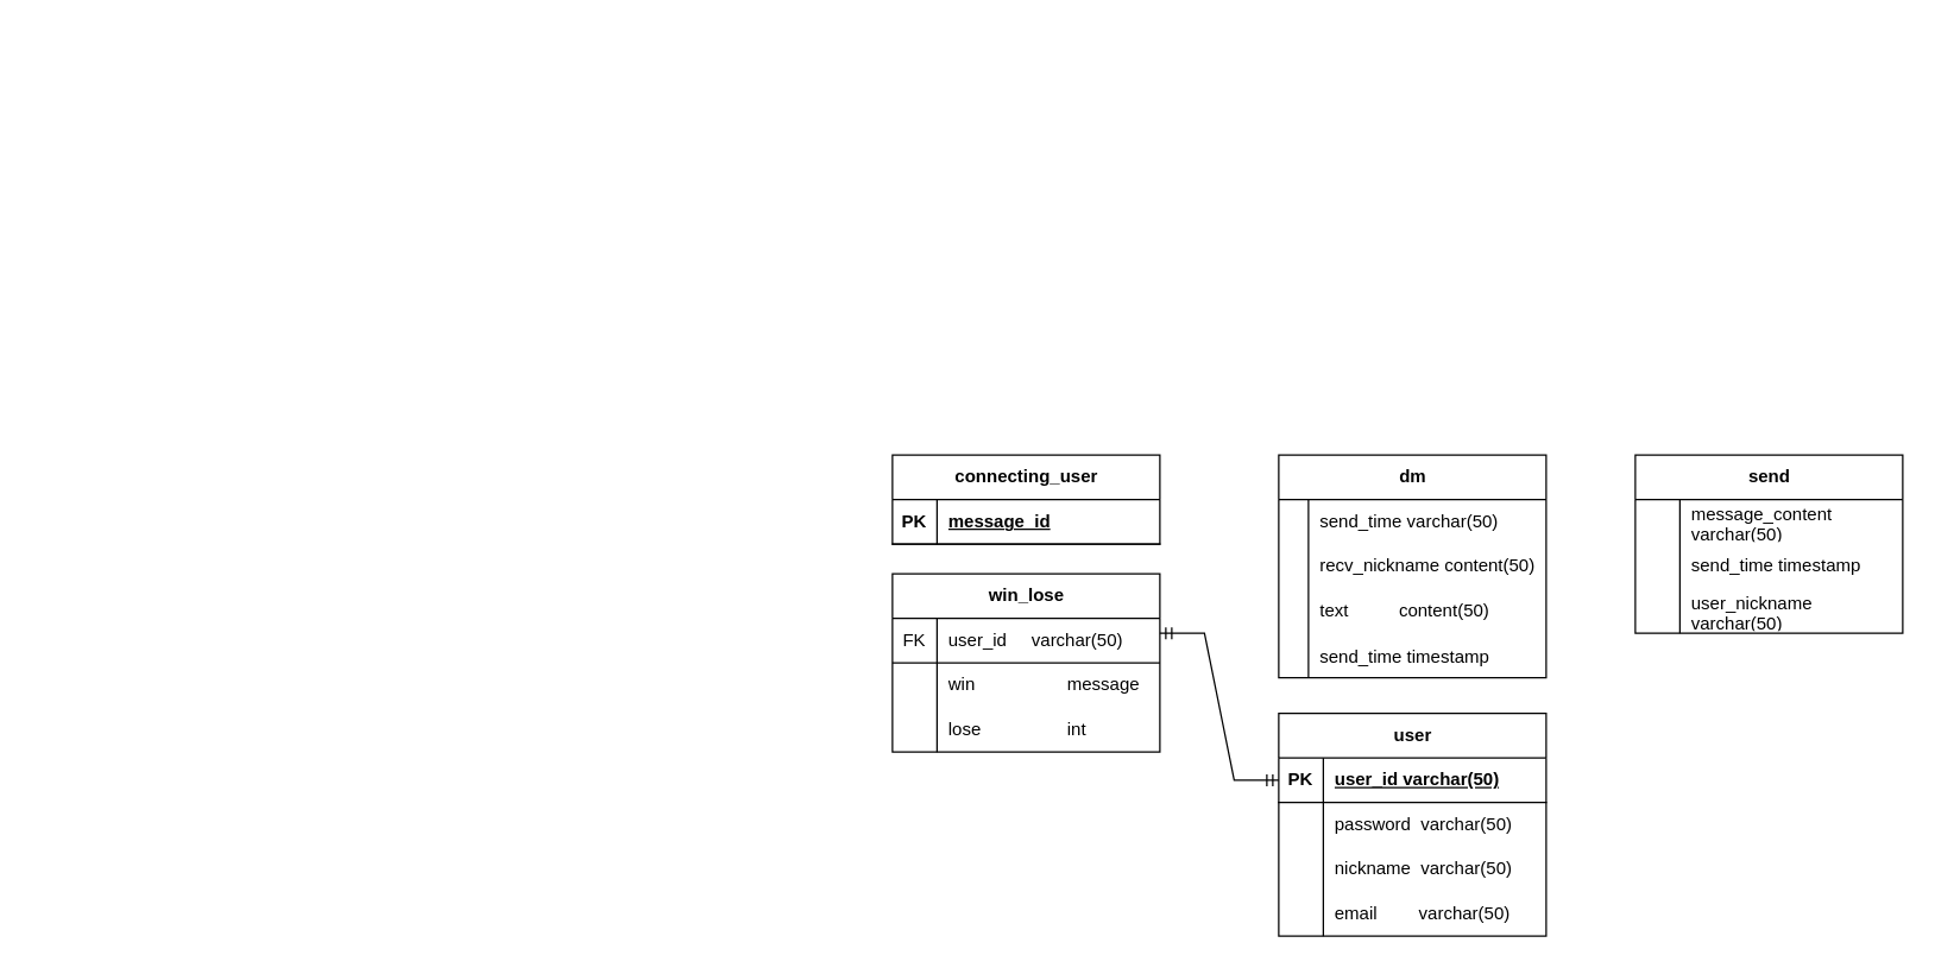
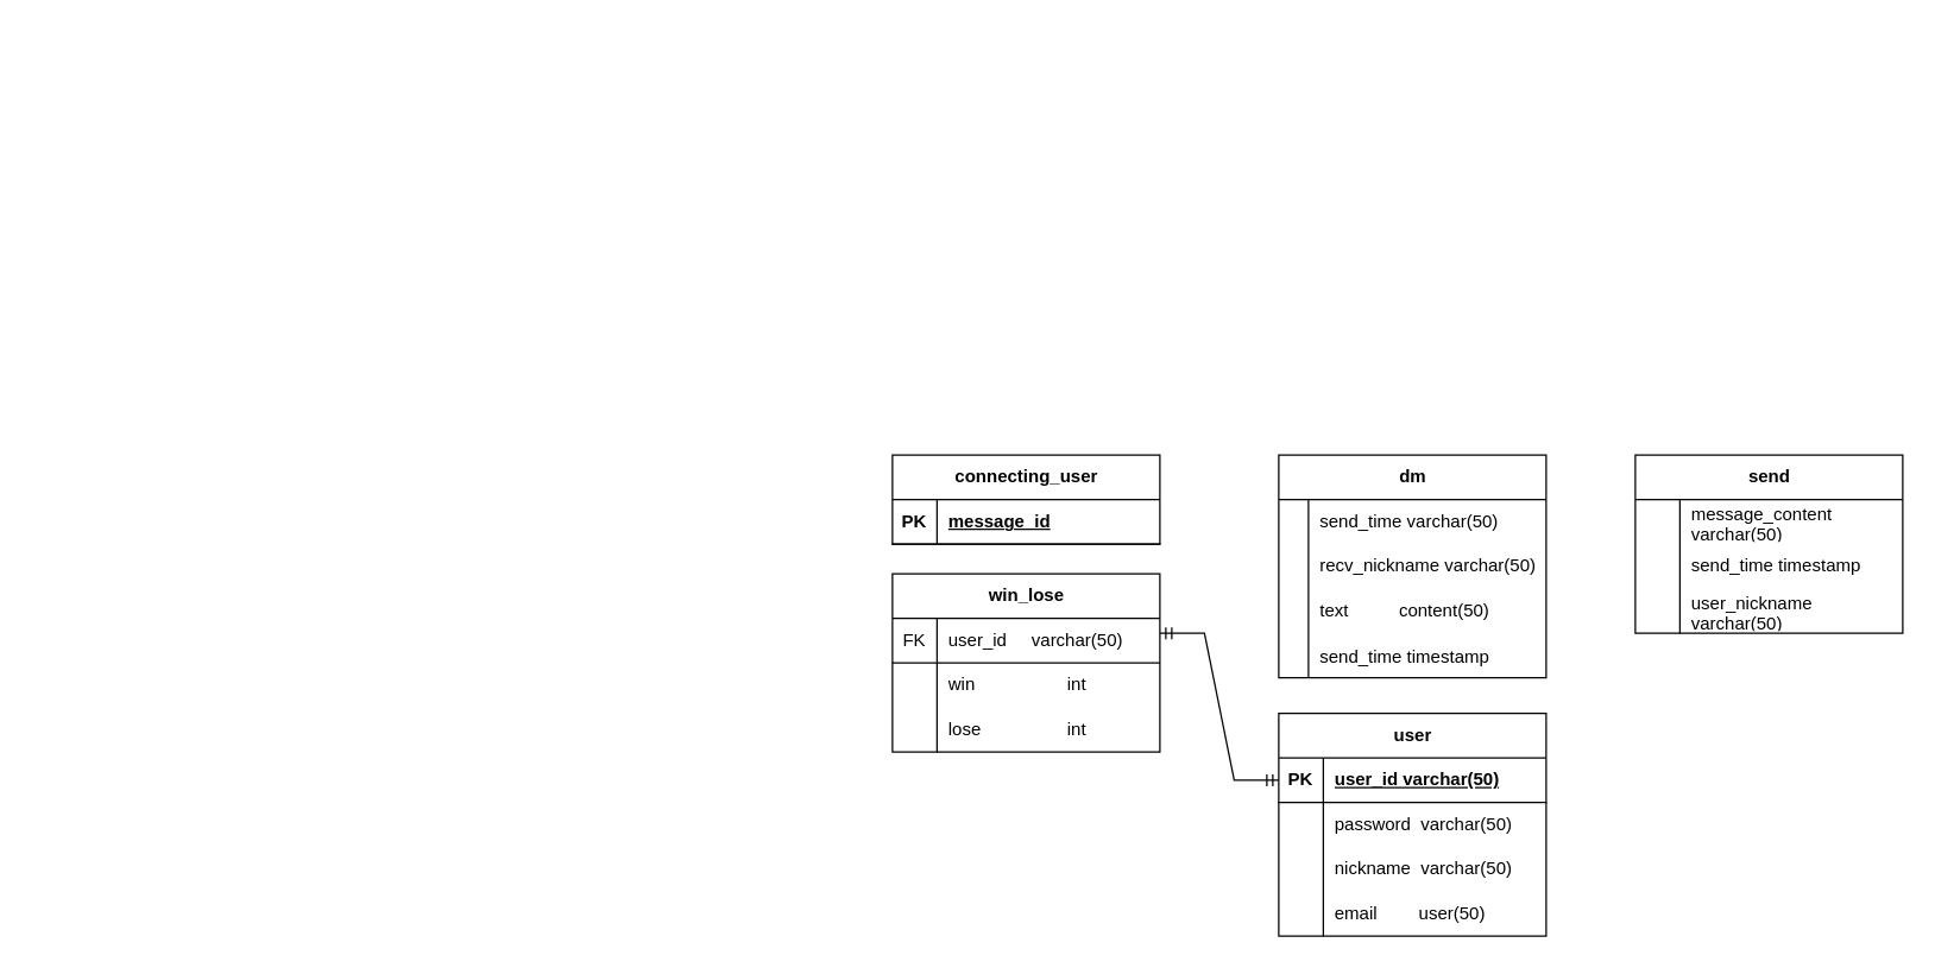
  <mxCell id="0" />
  <mxCell id="1" parent="0" />
  <mxCell id="2" value="user" style="shape=table;startSize=30;container=1;collapsible=1;childLayout=tableLayout;fixedRows=1;rowLines=0;fontStyle=1;align=center;resizeLast=1;html=1;" parent="1" vertex="1"><mxGeometry x="860" y="480" width="180" height="150" as="geometry" /></mxCell>
  <mxCell id="3" value="" style="shape=tableRow;horizontal=0;startSize=0;swimlaneHead=0;swimlaneBody=0;fillColor=none;collapsible=0;dropTarget=0;points=[[0,0.5],[1,0.5]];portConstraint=eastwest;top=0;left=0;right=0;bottom=1;" parent="2" vertex="1"><mxGeometry y="30" width="180" height="30" as="geometry" /></mxCell>
  <mxCell id="4" value="PK" style="shape=partialRectangle;connectable=0;fillColor=none;top=0;left=0;bottom=0;right=0;fontStyle=1;overflow=hidden;whiteSpace=wrap;html=1;" parent="3" vertex="1"><mxGeometry width="30" height="30" as="geometry"><mxRectangle width="30" height="30" as="alternateBounds" /></mxGeometry></mxCell>
  <mxCell id="5" value="user_id varchar(50)" style="shape=partialRectangle;connectable=0;fillColor=none;top=0;left=0;bottom=0;right=0;align=left;spacingLeft=6;fontStyle=5;overflow=hidden;whiteSpace=wrap;html=1;" parent="3" vertex="1"><mxGeometry x="30" width="150" height="30" as="geometry"><mxRectangle width="150" height="30" as="alternateBounds" /></mxGeometry></mxCell>
  <mxCell id="6" value="" style="shape=tableRow;horizontal=0;startSize=0;swimlaneHead=0;swimlaneBody=0;fillColor=none;collapsible=0;dropTarget=0;points=[[0,0.5],[1,0.5]];portConstraint=eastwest;top=0;left=0;right=0;bottom=0;" parent="2" vertex="1"><mxGeometry y="60" width="180" height="30" as="geometry" /></mxCell>
  <mxCell id="7" value="" style="shape=partialRectangle;connectable=0;fillColor=none;top=0;left=0;bottom=0;right=0;editable=1;overflow=hidden;whiteSpace=wrap;html=1;" parent="6" vertex="1"><mxGeometry width="30" height="30" as="geometry"><mxRectangle width="30" height="30" as="alternateBounds" /></mxGeometry></mxCell>
  <mxCell id="8" value="password&amp;nbsp; varchar(50)" style="shape=partialRectangle;connectable=0;fillColor=none;top=0;left=0;bottom=0;right=0;align=left;spacingLeft=6;overflow=hidden;whiteSpace=wrap;html=1;" parent="6" vertex="1"><mxGeometry x="30" width="150" height="30" as="geometry"><mxRectangle width="150" height="30" as="alternateBounds" /></mxGeometry></mxCell>
  <mxCell id="9" value="" style="shape=tableRow;horizontal=0;startSize=0;swimlaneHead=0;swimlaneBody=0;fillColor=none;collapsible=0;dropTarget=0;points=[[0,0.5],[1,0.5]];portConstraint=eastwest;top=0;left=0;right=0;bottom=0;" parent="2" vertex="1"><mxGeometry y="90" width="180" height="30" as="geometry" /></mxCell>
  <mxCell id="10" value="" style="shape=partialRectangle;connectable=0;fillColor=none;top=0;left=0;bottom=0;right=0;editable=1;overflow=hidden;whiteSpace=wrap;html=1;" parent="9" vertex="1"><mxGeometry width="30" height="30" as="geometry"><mxRectangle width="30" height="30" as="alternateBounds" /></mxGeometry></mxCell>
  <mxCell id="11" value="nickname&amp;nbsp; varchar(50)" style="shape=partialRectangle;connectable=0;fillColor=none;top=0;left=0;bottom=0;right=0;align=left;spacingLeft=6;overflow=hidden;whiteSpace=wrap;html=1;" parent="9" vertex="1"><mxGeometry x="30" width="150" height="30" as="geometry"><mxRectangle width="150" height="30" as="alternateBounds" /></mxGeometry></mxCell>
  <mxCell id="12" value="" style="shape=tableRow;horizontal=0;startSize=0;swimlaneHead=0;swimlaneBody=0;fillColor=none;collapsible=0;dropTarget=0;points=[[0,0.5],[1,0.5]];portConstraint=eastwest;top=0;left=0;right=0;bottom=0;" parent="2" vertex="1"><mxGeometry y="120" width="180" height="30" as="geometry" /></mxCell>
  <mxCell id="13" value="" style="shape=partialRectangle;connectable=0;fillColor=none;top=0;left=0;bottom=0;right=0;editable=1;overflow=hidden;whiteSpace=wrap;html=1;" parent="12" vertex="1"><mxGeometry width="30" height="30" as="geometry"><mxRectangle width="30" height="30" as="alternateBounds" /></mxGeometry></mxCell>
- <mxCell id="14" value="email&amp;nbsp;&lt;span style=&quot;white-space: pre;&quot;&gt;&#09;&lt;/span&gt;&amp;nbsp;varchar(50)" style="shape=partialRectangle;connectable=0;fillColor=none;top=0;left=0;bottom=0;right=0;align=left;spacingLeft=6;overflow=hidden;whiteSpace=wrap;html=1;" parent="12" vertex="1"><mxGeometry x="30" width="150" height="30" as="geometry"><mxRectangle width="150" height="30" as="alternateBounds" /></mxGeometry></mxCell>
+ <mxCell id="14" value="email&amp;nbsp;&lt;span style=&quot;white-space: pre;&quot;&gt;&#09;&lt;/span&gt;&amp;nbsp;user(50)" style="shape=partialRectangle;connectable=0;fillColor=none;top=0;left=0;bottom=0;right=0;align=left;spacingLeft=6;overflow=hidden;whiteSpace=wrap;html=1;" parent="12" vertex="1"><mxGeometry x="30" width="150" height="30" as="geometry"><mxRectangle width="150" height="30" as="alternateBounds" /></mxGeometry></mxCell>
  <mxCell id="15" value="dm" style="shape=table;startSize=30;container=1;collapsible=1;childLayout=tableLayout;fixedRows=1;rowLines=0;fontStyle=1;align=center;resizeLast=1;html=1;" vertex="1" parent="1"><mxGeometry x="860" y="306" width="180" height="150" as="geometry" /></mxCell>
  <mxCell id="16" value="" style="shape=tableRow;horizontal=0;startSize=0;swimlaneHead=0;swimlaneBody=0;fillColor=none;collapsible=0;dropTarget=0;points=[[0,0.5],[1,0.5]];portConstraint=eastwest;top=0;left=0;right=0;bottom=0;" vertex="1" parent="15"><mxGeometry y="30" width="180" height="30" as="geometry" /></mxCell>
  <mxCell id="17" value="" style="shape=partialRectangle;connectable=0;fillColor=none;top=0;left=0;bottom=0;right=0;editable=1;overflow=hidden;whiteSpace=wrap;html=1;" vertex="1" parent="16"><mxGeometry width="20" height="30" as="geometry"><mxRectangle width="20" height="30" as="alternateBounds" /></mxGeometry></mxCell>
  <mxCell id="18" value="send_time varchar(50)" style="shape=partialRectangle;connectable=0;fillColor=none;top=0;left=0;bottom=0;right=0;align=left;spacingLeft=6;overflow=hidden;whiteSpace=wrap;html=1;" vertex="1" parent="16"><mxGeometry x="20" width="160" height="30" as="geometry"><mxRectangle width="160" height="30" as="alternateBounds" /></mxGeometry></mxCell>
  <mxCell id="19" value="" style="shape=tableRow;horizontal=0;startSize=0;swimlaneHead=0;swimlaneBody=0;fillColor=none;collapsible=0;dropTarget=0;points=[[0,0.5],[1,0.5]];portConstraint=eastwest;top=0;left=0;right=0;bottom=0;" vertex="1" parent="15"><mxGeometry y="60" width="180" height="30" as="geometry" /></mxCell>
  <mxCell id="20" value="" style="shape=partialRectangle;connectable=0;fillColor=none;top=0;left=0;bottom=0;right=0;editable=1;overflow=hidden;whiteSpace=wrap;html=1;" vertex="1" parent="19"><mxGeometry width="20" height="30" as="geometry"><mxRectangle width="20" height="30" as="alternateBounds" /></mxGeometry></mxCell>
- <mxCell id="21" value="recv_nickname content(50)" style="shape=partialRectangle;connectable=0;fillColor=none;top=0;left=0;bottom=0;right=0;align=left;spacingLeft=6;overflow=hidden;whiteSpace=wrap;html=1;" vertex="1" parent="19"><mxGeometry x="20" width="160" height="30" as="geometry"><mxRectangle width="160" height="30" as="alternateBounds" /></mxGeometry></mxCell>
+ <mxCell id="21" value="recv_nickname varchar(50)" style="shape=partialRectangle;connectable=0;fillColor=none;top=0;left=0;bottom=0;right=0;align=left;spacingLeft=6;overflow=hidden;whiteSpace=wrap;html=1;" vertex="1" parent="19"><mxGeometry x="20" width="160" height="30" as="geometry"><mxRectangle width="160" height="30" as="alternateBounds" /></mxGeometry></mxCell>
  <mxCell id="22" value="" style="shape=tableRow;horizontal=0;startSize=0;swimlaneHead=0;swimlaneBody=0;fillColor=none;collapsible=0;dropTarget=0;points=[[0,0.5],[1,0.5]];portConstraint=eastwest;top=0;left=0;right=0;bottom=0;" vertex="1" parent="15"><mxGeometry y="90" width="180" height="30" as="geometry" /></mxCell>
  <mxCell id="23" value="" style="shape=partialRectangle;connectable=0;fillColor=none;top=0;left=0;bottom=0;right=0;editable=1;overflow=hidden;whiteSpace=wrap;html=1;" vertex="1" parent="22"><mxGeometry width="20" height="30" as="geometry"><mxRectangle width="20" height="30" as="alternateBounds" /></mxGeometry></mxCell>
  <mxCell id="24" value="text&lt;span style=&quot;white-space: pre;&quot;&gt;&#09;&lt;/span&gt;&lt;span style=&quot;white-space: pre;&quot;&gt;&#09;&lt;/span&gt;content(50)" style="shape=partialRectangle;connectable=0;fillColor=none;top=0;left=0;bottom=0;right=0;align=left;spacingLeft=6;overflow=hidden;whiteSpace=wrap;html=1;" vertex="1" parent="22"><mxGeometry x="20" width="160" height="30" as="geometry"><mxRectangle width="160" height="30" as="alternateBounds" /></mxGeometry></mxCell>
  <mxCell id="25" value="" style="shape=tableRow;horizontal=0;startSize=0;swimlaneHead=0;swimlaneBody=0;fillColor=none;collapsible=0;dropTarget=0;points=[[0,0.5],[1,0.5]];portConstraint=eastwest;top=0;left=0;right=0;bottom=0;" vertex="1" parent="15"><mxGeometry y="120" width="180" height="30" as="geometry" /></mxCell>
  <mxCell id="26" value="" style="shape=partialRectangle;connectable=0;fillColor=none;top=0;left=0;bottom=0;right=0;editable=1;overflow=hidden;" vertex="1" parent="25"><mxGeometry width="20" height="30" as="geometry"><mxRectangle width="20" height="30" as="alternateBounds" /></mxGeometry></mxCell>
  <mxCell id="27" value="send_time timestamp" style="shape=partialRectangle;connectable=0;fillColor=none;top=0;left=0;bottom=0;right=0;align=left;spacingLeft=6;overflow=hidden;" vertex="1" parent="25"><mxGeometry x="20" width="160" height="30" as="geometry"><mxRectangle width="160" height="30" as="alternateBounds" /></mxGeometry></mxCell>
  <mxCell id="28" value="send" style="shape=table;startSize=30;container=1;collapsible=1;childLayout=tableLayout;fixedRows=1;rowLines=0;fontStyle=1;align=center;resizeLast=1;html=1;" vertex="1" parent="1"><mxGeometry x="1100" y="306" width="180" height="120" as="geometry" /></mxCell>
  <mxCell id="29" value="" style="shape=tableRow;horizontal=0;startSize=0;swimlaneHead=0;swimlaneBody=0;fillColor=none;collapsible=0;dropTarget=0;points=[[0,0.5],[1,0.5]];portConstraint=eastwest;top=0;left=0;right=0;bottom=0;" vertex="1" parent="28"><mxGeometry y="30" width="180" height="30" as="geometry" /></mxCell>
  <mxCell id="30" value="" style="shape=partialRectangle;connectable=0;fillColor=none;top=0;left=0;bottom=0;right=0;editable=1;overflow=hidden;whiteSpace=wrap;html=1;" vertex="1" parent="29"><mxGeometry width="30" height="30" as="geometry"><mxRectangle width="30" height="30" as="alternateBounds" /></mxGeometry></mxCell>
  <mxCell id="31" value="message_content varchar(50)" style="shape=partialRectangle;connectable=0;fillColor=none;top=0;left=0;bottom=0;right=0;align=left;spacingLeft=6;overflow=hidden;whiteSpace=wrap;html=1;" vertex="1" parent="29"><mxGeometry x="30" width="150" height="30" as="geometry"><mxRectangle width="150" height="30" as="alternateBounds" /></mxGeometry></mxCell>
  <mxCell id="32" value="" style="shape=tableRow;horizontal=0;startSize=0;swimlaneHead=0;swimlaneBody=0;fillColor=none;collapsible=0;dropTarget=0;points=[[0,0.5],[1,0.5]];portConstraint=eastwest;top=0;left=0;right=0;bottom=0;" vertex="1" parent="28"><mxGeometry y="60" width="180" height="30" as="geometry" /></mxCell>
  <mxCell id="33" value="" style="shape=partialRectangle;connectable=0;fillColor=none;top=0;left=0;bottom=0;right=0;editable=1;overflow=hidden;whiteSpace=wrap;html=1;" vertex="1" parent="32"><mxGeometry width="30" height="30" as="geometry"><mxRectangle width="30" height="30" as="alternateBounds" /></mxGeometry></mxCell>
  <mxCell id="34" value="send_time timestamp" style="shape=partialRectangle;connectable=0;fillColor=none;top=0;left=0;bottom=0;right=0;align=left;spacingLeft=6;overflow=hidden;whiteSpace=wrap;html=1;" vertex="1" parent="32"><mxGeometry x="30" width="150" height="30" as="geometry"><mxRectangle width="150" height="30" as="alternateBounds" /></mxGeometry></mxCell>
  <mxCell id="35" value="" style="shape=tableRow;horizontal=0;startSize=0;swimlaneHead=0;swimlaneBody=0;fillColor=none;collapsible=0;dropTarget=0;points=[[0,0.5],[1,0.5]];portConstraint=eastwest;top=0;left=0;right=0;bottom=0;" vertex="1" parent="28"><mxGeometry y="90" width="180" height="30" as="geometry" /></mxCell>
  <mxCell id="36" value="" style="shape=partialRectangle;connectable=0;fillColor=none;top=0;left=0;bottom=0;right=0;editable=1;overflow=hidden;whiteSpace=wrap;html=1;" vertex="1" parent="35"><mxGeometry width="30" height="30" as="geometry"><mxRectangle width="30" height="30" as="alternateBounds" /></mxGeometry></mxCell>
  <mxCell id="37" value="user_nickname varchar(50)" style="shape=partialRectangle;connectable=0;fillColor=none;top=0;left=0;bottom=0;right=0;align=left;spacingLeft=6;overflow=hidden;whiteSpace=wrap;html=1;" vertex="1" parent="35"><mxGeometry x="30" width="150" height="30" as="geometry"><mxRectangle width="150" height="30" as="alternateBounds" /></mxGeometry></mxCell>
  <mxCell id="38" value="connecting_user" style="shape=table;startSize=30;container=1;collapsible=1;childLayout=tableLayout;fixedRows=1;rowLines=0;fontStyle=1;align=center;resizeLast=1;html=1;" vertex="1" parent="1"><mxGeometry x="600" y="306" width="180" height="60" as="geometry" /></mxCell>
  <mxCell id="39" value="" style="shape=tableRow;horizontal=0;startSize=0;swimlaneHead=0;swimlaneBody=0;fillColor=none;collapsible=0;dropTarget=0;points=[[0,0.5],[1,0.5]];portConstraint=eastwest;top=0;left=0;right=0;bottom=1;" vertex="1" parent="38"><mxGeometry y="30" width="180" height="30" as="geometry" /></mxCell>
  <mxCell id="40" value="PK" style="shape=partialRectangle;connectable=0;fillColor=none;top=0;left=0;bottom=0;right=0;fontStyle=1;overflow=hidden;whiteSpace=wrap;html=1;" vertex="1" parent="39"><mxGeometry width="30" height="30" as="geometry"><mxRectangle width="30" height="30" as="alternateBounds" /></mxGeometry></mxCell>
  <mxCell id="41" value="message_id" style="shape=partialRectangle;connectable=0;fillColor=none;top=0;left=0;bottom=0;right=0;align=left;spacingLeft=6;fontStyle=5;overflow=hidden;whiteSpace=wrap;html=1;" vertex="1" parent="39"><mxGeometry x="30" width="150" height="30" as="geometry"><mxRectangle width="150" height="30" as="alternateBounds" /></mxGeometry></mxCell>
  <mxCell id="42" value="win_lose" style="shape=table;startSize=30;container=1;collapsible=1;childLayout=tableLayout;fixedRows=1;rowLines=0;fontStyle=1;align=center;resizeLast=1;html=1;" vertex="1" parent="1"><mxGeometry x="600" y="386" width="180" height="120" as="geometry" /></mxCell>
  <mxCell id="43" value="" style="shape=tableRow;horizontal=0;startSize=0;swimlaneHead=0;swimlaneBody=0;fillColor=none;collapsible=0;dropTarget=0;points=[[0,0.5],[1,0.5]];portConstraint=eastwest;top=0;left=0;right=0;bottom=0;" vertex="1" parent="42"><mxGeometry y="30" width="180" height="30" as="geometry" /></mxCell>
  <mxCell id="44" value="FK" style="shape=partialRectangle;connectable=0;fillColor=none;top=0;left=0;bottom=0;right=0;fontStyle=0;overflow=hidden;whiteSpace=wrap;html=1;" vertex="1" parent="43"><mxGeometry width="30" height="30" as="geometry"><mxRectangle width="30" height="30" as="alternateBounds" /></mxGeometry></mxCell>
  <mxCell id="45" value="user_id&amp;nbsp; &amp;nbsp; &amp;nbsp;varchar(50)" style="shape=partialRectangle;connectable=0;fillColor=none;top=0;left=0;bottom=0;right=0;align=left;spacingLeft=6;fontStyle=0;overflow=hidden;whiteSpace=wrap;html=1;" vertex="1" parent="43"><mxGeometry x="30" width="150" height="30" as="geometry"><mxRectangle width="150" height="30" as="alternateBounds" /></mxGeometry></mxCell>
  <mxCell id="46" value="" style="shape=tableRow;horizontal=0;startSize=0;swimlaneHead=0;swimlaneBody=0;fillColor=none;collapsible=0;dropTarget=0;points=[[0,0.5],[1,0.5]];portConstraint=eastwest;top=0;left=0;right=0;bottom=0;" vertex="1" parent="42"><mxGeometry y="60" width="180" height="30" as="geometry" /></mxCell>
  <mxCell id="47" value="" style="shape=partialRectangle;connectable=0;fillColor=none;top=0;left=0;bottom=0;right=0;editable=1;overflow=hidden;whiteSpace=wrap;html=1;" vertex="1" parent="46"><mxGeometry width="30" height="30" as="geometry"><mxRectangle width="30" height="30" as="alternateBounds" /></mxGeometry></mxCell>
- <mxCell id="48" value="win&amp;nbsp; &amp;nbsp; &amp;nbsp; &amp;nbsp; &amp;nbsp; &amp;nbsp;&lt;span style=&quot;white-space: pre;&quot;&gt;&#09;&lt;/span&gt;message" style="shape=partialRectangle;connectable=0;fillColor=none;top=0;left=0;bottom=0;right=0;align=left;spacingLeft=6;overflow=hidden;whiteSpace=wrap;html=1;" vertex="1" parent="46"><mxGeometry x="30" width="150" height="30" as="geometry"><mxRectangle width="150" height="30" as="alternateBounds" /></mxGeometry></mxCell>
+ <mxCell id="48" value="win&amp;nbsp; &amp;nbsp; &amp;nbsp; &amp;nbsp; &amp;nbsp; &amp;nbsp;&lt;span style=&quot;white-space: pre;&quot;&gt;&#09;&lt;/span&gt;int" style="shape=partialRectangle;connectable=0;fillColor=none;top=0;left=0;bottom=0;right=0;align=left;spacingLeft=6;overflow=hidden;whiteSpace=wrap;html=1;" vertex="1" parent="46"><mxGeometry x="30" width="150" height="30" as="geometry"><mxRectangle width="150" height="30" as="alternateBounds" /></mxGeometry></mxCell>
  <mxCell id="49" value="" style="shape=tableRow;horizontal=0;startSize=0;swimlaneHead=0;swimlaneBody=0;fillColor=none;collapsible=0;dropTarget=0;points=[[0,0.5],[1,0.5]];portConstraint=eastwest;top=0;left=0;right=0;bottom=0;" vertex="1" parent="42"><mxGeometry y="90" width="180" height="30" as="geometry" /></mxCell>
  <mxCell id="50" value="" style="shape=partialRectangle;connectable=0;fillColor=none;top=0;left=0;bottom=0;right=0;editable=1;overflow=hidden;whiteSpace=wrap;html=1;" vertex="1" parent="49"><mxGeometry width="30" height="30" as="geometry"><mxRectangle width="30" height="30" as="alternateBounds" /></mxGeometry></mxCell>
  <mxCell id="51" value="lose&lt;span style=&quot;white-space: pre;&quot;&gt;&#09;&lt;/span&gt;&lt;span style=&quot;white-space: pre;&quot;&gt;&#09;&lt;span style=&quot;white-space: pre;&quot;&gt;&#09;&lt;/span&gt;&lt;/span&gt;int" style="shape=partialRectangle;connectable=0;fillColor=none;top=0;left=0;bottom=0;right=0;align=left;spacingLeft=6;overflow=hidden;whiteSpace=wrap;html=1;" vertex="1" parent="49"><mxGeometry x="30" width="150" height="30" as="geometry"><mxRectangle width="150" height="30" as="alternateBounds" /></mxGeometry></mxCell>
  <mxCell id="52" value="" style="line;strokeWidth=1;rotatable=0;dashed=0;labelPosition=right;align=left;verticalAlign=middle;spacingTop=0;spacingLeft=6;points=[];portConstraint=eastwest;" vertex="1" parent="1"><mxGeometry x="600" y="441" width="180" height="10" as="geometry" /></mxCell>
  <mxCell id="53" value="" style="edgeStyle=entityRelationEdgeStyle;fontSize=12;html=1;endArrow=ERmandOne;startArrow=ERmandOne;rounded=0;entryX=0;entryY=0.5;entryDx=0;entryDy=0;" edge="1" parent="1" target="3"><mxGeometry width="100" height="100" relative="1" as="geometry"><mxPoint x="780" y="426" as="sourcePoint" /><mxPoint x="640" y="546" as="targetPoint" /><Array as="points"><mxPoint x="680" y="356" /><mxPoint x="130" y="490" /><mxPoint x="50" y="180" /><mxPoint x="200" y="430" /><mxPoint x="110" y="30" /><mxPoint x="60" y="195" /><mxPoint x="100" y="30" /><mxPoint x="80" y="60" /><mxPoint x="170" y="140" /><mxPoint x="30" y="95" /><mxPoint x="20" y="20" /><mxPoint x="20" y="95" /></Array></mxGeometry></mxCell>
